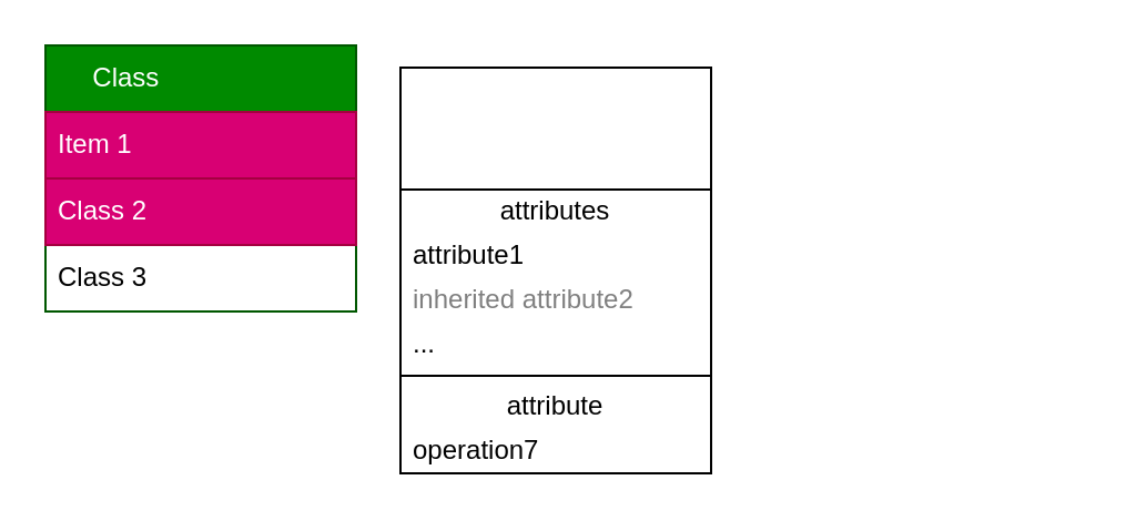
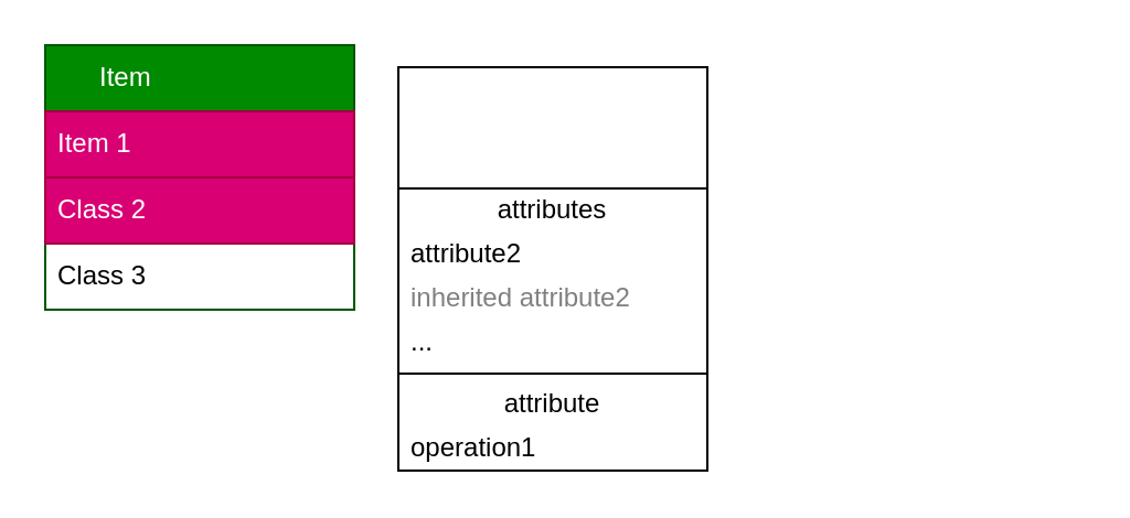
  <mxCell id="0" />
  <mxCell id="1" parent="0" />
  <mxCell id="2" value="" style="swimlane;fontStyle=0;align=center;verticalAlign=top;childLayout=stackLayout;horizontal=1;startSize=55;horizontalStack=0;resizeParent=1;resizeParentMax=0;resizeLast=0;collapsible=0;marginBottom=0;html=1;" vertex="1" parent="1"><mxGeometry x="180" y="30" width="140" height="183" as="geometry" /></mxCell>
  <mxCell id="3" value="attributes" style="text;html=1;strokeColor=none;fillColor=none;align=center;verticalAlign=middle;spacingLeft=4;spacingRight=4;overflow=hidden;rotatable=0;points=[[0,0.5],[1,0.5]];portConstraint=eastwest;" vertex="1" parent="2"><mxGeometry y="55" width="140" height="20" as="geometry" /></mxCell>
- <mxCell id="4" value="attribute1" style="text;html=1;strokeColor=none;fillColor=none;align=left;verticalAlign=middle;spacingLeft=4;spacingRight=4;overflow=hidden;rotatable=0;points=[[0,0.5],[1,0.5]];portConstraint=eastwest;" vertex="1" parent="2"><mxGeometry y="75" width="140" height="20" as="geometry" /></mxCell>
+ <mxCell id="4" value="attribute2" style="text;html=1;strokeColor=none;fillColor=none;align=left;verticalAlign=middle;spacingLeft=4;spacingRight=4;overflow=hidden;rotatable=0;points=[[0,0.5],[1,0.5]];portConstraint=eastwest;" vertex="1" parent="2"><mxGeometry y="75" width="140" height="20" as="geometry" /></mxCell>
  <mxCell id="5" value="inherited attribute2" style="text;html=1;strokeColor=none;fillColor=none;align=left;verticalAlign=middle;spacingLeft=4;spacingRight=4;overflow=hidden;rotatable=0;points=[[0,0.5],[1,0.5]];portConstraint=eastwest;fontColor=#808080;" vertex="1" parent="2"><mxGeometry y="95" width="140" height="20" as="geometry" /></mxCell>
  <mxCell id="6" value="..." style="text;html=1;strokeColor=none;fillColor=none;align=left;verticalAlign=middle;spacingLeft=4;spacingRight=4;overflow=hidden;rotatable=0;points=[[0,0.5],[1,0.5]];portConstraint=eastwest;" vertex="1" parent="2"><mxGeometry y="115" width="140" height="20" as="geometry" /></mxCell>
  <mxCell id="7" value="" style="line;strokeWidth=1;fillColor=none;align=left;verticalAlign=middle;spacingTop=-1;spacingLeft=3;spacingRight=3;rotatable=0;labelPosition=right;points=[];portConstraint=eastwest;" vertex="1" parent="2"><mxGeometry y="135" width="140" height="8" as="geometry" /></mxCell>
  <mxCell id="8" value="attribute" style="text;html=1;strokeColor=none;fillColor=none;align=center;verticalAlign=middle;spacingLeft=4;spacingRight=4;overflow=hidden;rotatable=0;points=[[0,0.5],[1,0.5]];portConstraint=eastwest;" vertex="1" parent="2"><mxGeometry y="143" width="140" height="20" as="geometry" /></mxCell>
- <mxCell id="9" value="operation7" style="text;html=1;strokeColor=none;fillColor=none;align=left;verticalAlign=middle;spacingLeft=4;spacingRight=4;overflow=hidden;rotatable=0;points=[[0,0.5],[1,0.5]];portConstraint=eastwest;" vertex="1" parent="2"><mxGeometry y="163" width="140" height="20" as="geometry" /></mxCell>
+ <mxCell id="9" value="operation1" style="text;html=1;strokeColor=none;fillColor=none;align=left;verticalAlign=middle;spacingLeft=4;spacingRight=4;overflow=hidden;rotatable=0;points=[[0,0.5],[1,0.5]];portConstraint=eastwest;" vertex="1" parent="2"><mxGeometry y="163" width="140" height="20" as="geometry" /></mxCell>
  <mxCell id="10" value="" style="endArrow=classic;html=1;" edge="1" parent="1" target="11"><mxGeometry width="50" height="50" relative="1" as="geometry"><mxPoint x="90" y="140" as="sourcePoint" /><mxPoint x="90" y="80" as="targetPoint" /></mxGeometry></mxCell>
- <mxCell id="11" value="Class&amp;nbsp; &amp;nbsp; &amp;nbsp; &amp;nbsp; &amp;nbsp; &amp;nbsp; &amp;nbsp; &amp;nbsp; &amp;nbsp; &amp;nbsp;&amp;nbsp;" style="swimlane;fontStyle=0;childLayout=stackLayout;horizontal=1;startSize=30;horizontalStack=0;resizeParent=1;resizeParentMax=0;resizeLast=0;collapsible=1;marginBottom=0;whiteSpace=wrap;html=1;fillColor=#008a00;fontColor=#ffffff;strokeColor=#005700;" vertex="1" parent="1"><mxGeometry x="20" y="20" width="140" height="120" as="geometry" /></mxCell>
+ <mxCell id="11" value="Item&amp;nbsp; &amp;nbsp; &amp;nbsp; &amp;nbsp; &amp;nbsp; &amp;nbsp; &amp;nbsp; &amp;nbsp; &amp;nbsp; &amp;nbsp;&amp;nbsp;" style="swimlane;fontStyle=0;childLayout=stackLayout;horizontal=1;startSize=30;horizontalStack=0;resizeParent=1;resizeParentMax=0;resizeLast=0;collapsible=1;marginBottom=0;whiteSpace=wrap;html=1;fillColor=#008a00;fontColor=#ffffff;strokeColor=#005700;" vertex="1" parent="1"><mxGeometry x="20" y="20" width="140" height="120" as="geometry" /></mxCell>
  <mxCell id="12" value="Item 1" style="text;strokeColor=#A50040;fillColor=#d80073;align=left;verticalAlign=middle;spacingLeft=4;spacingRight=4;overflow=hidden;points=[[0,0.5],[1,0.5]];portConstraint=eastwest;rotatable=0;whiteSpace=wrap;html=1;fontColor=#ffffff;" vertex="1" parent="11"><mxGeometry y="30" width="140" height="30" as="geometry" /></mxCell>
  <mxCell id="13" value="Class 2" style="text;strokeColor=#A50040;fillColor=#d80073;align=left;verticalAlign=middle;spacingLeft=4;spacingRight=4;overflow=hidden;points=[[0,0.5],[1,0.5]];portConstraint=eastwest;rotatable=0;whiteSpace=wrap;html=1;fontColor=#ffffff;" vertex="1" parent="11"><mxGeometry y="60" width="140" height="30" as="geometry" /></mxCell>
  <mxCell id="14" value="Class 3" style="text;strokeColor=none;fillColor=none;align=left;verticalAlign=middle;spacingLeft=4;spacingRight=4;overflow=hidden;points=[[0,0.5],[1,0.5]];portConstraint=eastwest;rotatable=0;whiteSpace=wrap;html=1;" vertex="1" parent="11"><mxGeometry y="90" width="140" height="30" as="geometry" /></mxCell>
  <mxCell id="15" value="" style="endArrow=classic;html=1;" edge="1" parent="1"><mxGeometry width="50" height="50" relative="1" as="geometry"><mxPoint x="490" y="40" as="sourcePoint" /><mxPoint x="490" y="40" as="targetPoint" /></mxGeometry></mxCell>
